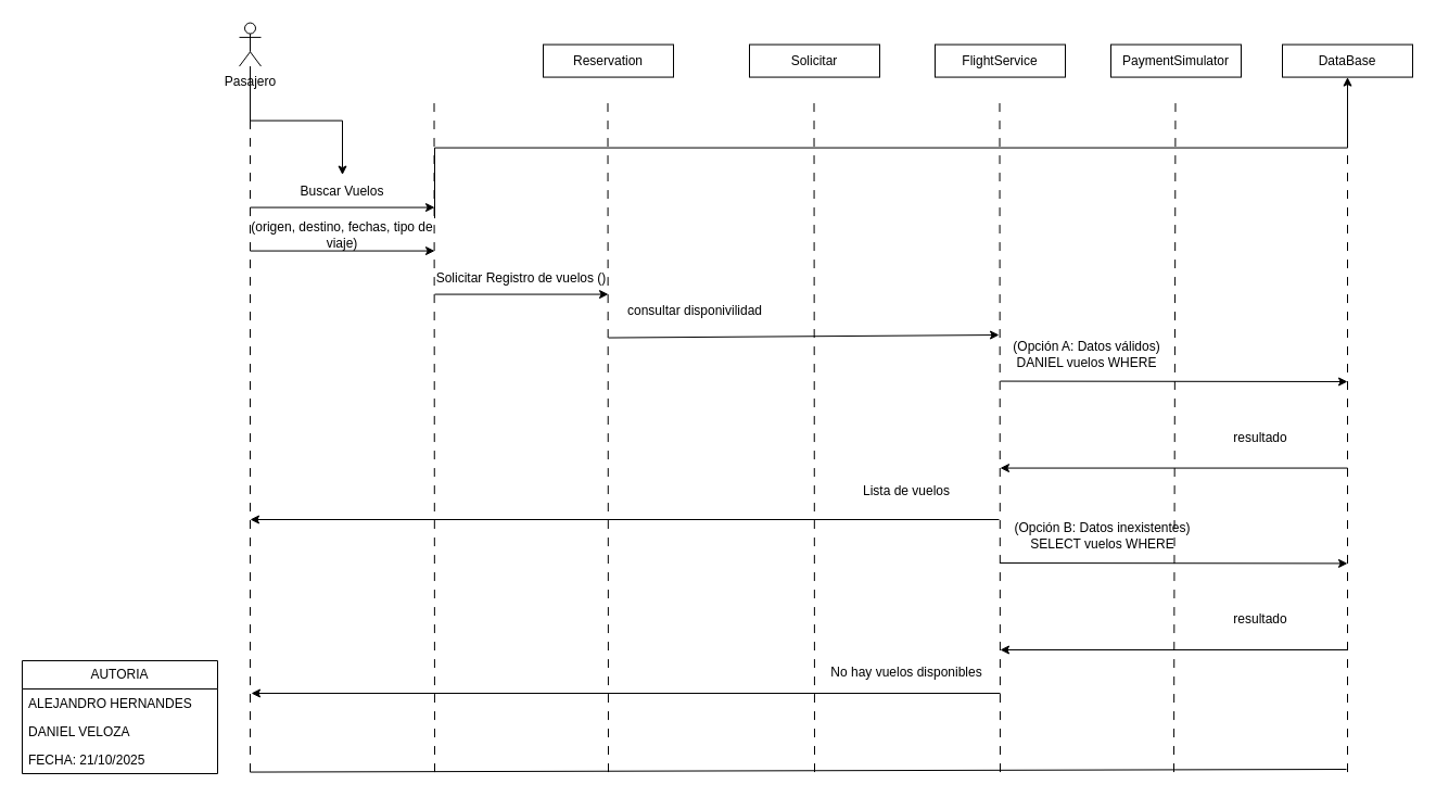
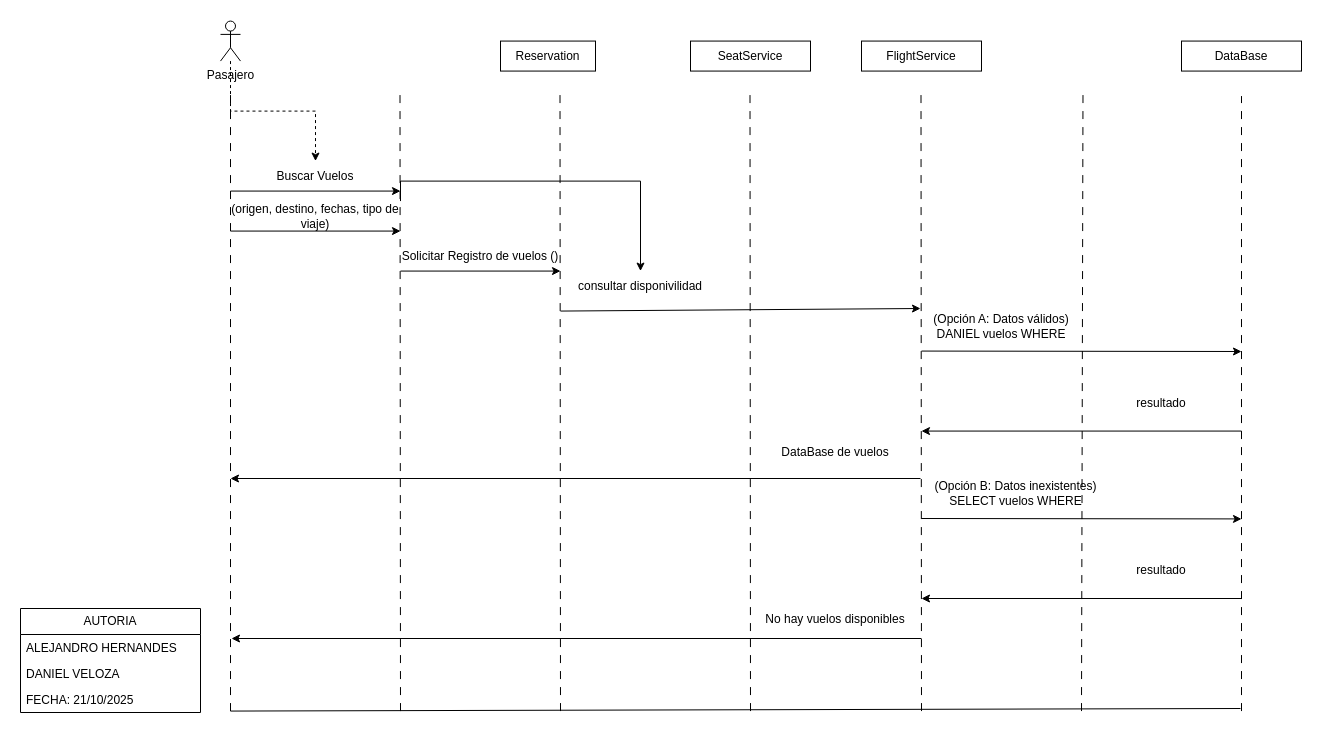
  <mxCell id="0" />
  <mxCell id="1" parent="0" />
  <mxCell id="2" value="AUTORIA" style="swimlane;fontStyle=0;childLayout=stackLayout;horizontal=1;startSize=26;fillColor=none;horizontalStack=0;resizeParent=1;resizeParentMax=0;resizeLast=0;collapsible=1;marginBottom=0;whiteSpace=wrap;html=1;" parent="1" vertex="1"><mxGeometry x="20" y="608" width="180" height="104" as="geometry" /></mxCell>
  <mxCell id="3" value="ALEJANDRO HERNANDES" style="text;strokeColor=none;fillColor=none;align=left;verticalAlign=top;spacingLeft=4;spacingRight=4;overflow=hidden;rotatable=0;points=[[0,0.5],[1,0.5]];portConstraint=eastwest;whiteSpace=wrap;html=1;" parent="2" vertex="1"><mxGeometry y="26" width="180" height="26" as="geometry" /></mxCell>
  <mxCell id="4" value="DANIEL VELOZA&amp;nbsp;" style="text;strokeColor=none;fillColor=none;align=left;verticalAlign=top;spacingLeft=4;spacingRight=4;overflow=hidden;rotatable=0;points=[[0,0.5],[1,0.5]];portConstraint=eastwest;whiteSpace=wrap;html=1;" parent="2" vertex="1"><mxGeometry y="52" width="180" height="26" as="geometry" /></mxCell>
  <mxCell id="5" value="FECHA: 21/10/2025" style="text;strokeColor=none;fillColor=none;align=left;verticalAlign=top;spacingLeft=4;spacingRight=4;overflow=hidden;rotatable=0;points=[[0,0.5],[1,0.5]];portConstraint=eastwest;whiteSpace=wrap;html=1;" parent="2" vertex="1"><mxGeometry y="78" width="180" height="26" as="geometry" /></mxCell>
- <mxCell id="6" value="" style="edgeStyle=orthogonalEdgeStyle;rounded=0;orthogonalLoop=1;jettySize=auto;html=1;" parent="1" source="7" target="12" edge="1"><mxGeometry relative="1" as="geometry" /></mxCell>
+ <mxCell id="6" value="" style="edgeStyle=orthogonalEdgeStyle;rounded=0;orthogonalLoop=1;jettySize=auto;html=1;dashed=1;" parent="1" source="7" target="12" edge="1"><mxGeometry relative="1" as="geometry" /></mxCell>
  <mxCell id="7" value="Pasajero" style="shape=umlActor;verticalLabelPosition=bottom;verticalAlign=top;html=1;outlineConnect=0;" parent="1" vertex="1"><mxGeometry x="220" y="20.57" width="20" height="40" as="geometry" /></mxCell>
- <mxCell id="8" value="Reservation" style="rounded=0;whiteSpace=wrap;html=1;" parent="1" vertex="1"><mxGeometry x="500" y="40.57" width="120" height="30" as="geometry" /></mxCell>
+ <mxCell id="8" value="Reservation" style="rounded=0;whiteSpace=wrap;html=1;" parent="1" vertex="1"><mxGeometry x="500" y="40.57" width="95" height="30" as="geometry" /></mxCell>
  <mxCell id="9" value="FlightService" style="rounded=0;whiteSpace=wrap;html=1;" parent="1" vertex="1"><mxGeometry x="861" y="40.57" width="120" height="30" as="geometry" /></mxCell>
- <mxCell id="10" value="PaymentSimulator" style="rounded=0;whiteSpace=wrap;html=1;" parent="1" vertex="1"><mxGeometry x="1023" y="40.57" width="120" height="30" as="geometry" /></mxCell>
  <mxCell id="11" value="" style="endArrow=classic;html=1;rounded=0;" parent="1" edge="1"><mxGeometry width="50" height="50" relative="1" as="geometry"><mxPoint x="230" y="190.57" as="sourcePoint" /><mxPoint x="400" y="190.57" as="targetPoint" /></mxGeometry></mxCell>
  <mxCell id="12" value="Buscar Vuelos" style="text;html=1;align=center;verticalAlign=middle;whiteSpace=wrap;rounded=0;" parent="1" vertex="1"><mxGeometry x="230" y="160.57" width="170" height="30" as="geometry" /></mxCell>
  <mxCell id="13" value="" style="endArrow=none;html=1;rounded=0;dashed=1;dashPattern=8 8;" parent="1" edge="1"><mxGeometry width="50" height="50" relative="1" as="geometry"><mxPoint x="230" y="710.57" as="sourcePoint" /><mxPoint x="230" y="90.57" as="targetPoint" /></mxGeometry></mxCell>
  <mxCell id="14" value="" style="endArrow=none;html=1;rounded=0;dashed=1;dashPattern=8 8;" parent="1" edge="1"><mxGeometry width="50" height="50" relative="1" as="geometry"><mxPoint x="400" y="710.57" as="sourcePoint" /><mxPoint x="399.5" y="90.57" as="targetPoint" /></mxGeometry></mxCell>
  <mxCell id="15" value="" style="endArrow=none;html=1;rounded=0;dashed=1;dashPattern=8 8;" parent="1" edge="1"><mxGeometry width="50" height="50" relative="1" as="geometry"><mxPoint x="560" y="710.57" as="sourcePoint" /><mxPoint x="559.5" y="90.57" as="targetPoint" /></mxGeometry></mxCell>
  <mxCell id="16" value="" style="endArrow=none;html=1;rounded=0;dashed=1;dashPattern=8 8;" parent="1" edge="1"><mxGeometry width="50" height="50" relative="1" as="geometry"><mxPoint x="921" y="710.57" as="sourcePoint" /><mxPoint x="920.5" y="90.57" as="targetPoint" /></mxGeometry></mxCell>
  <mxCell id="17" value="" style="endArrow=none;html=1;rounded=0;dashed=1;dashPattern=8 8;" parent="1" edge="1"><mxGeometry width="50" height="50" relative="1" as="geometry"><mxPoint x="1081" y="710.57" as="sourcePoint" /><mxPoint x="1082.5" y="90.57" as="targetPoint" /></mxGeometry></mxCell>
  <mxCell id="18" value="" style="endArrow=classic;html=1;rounded=0;" parent="1" edge="1"><mxGeometry width="50" height="50" relative="1" as="geometry"><mxPoint x="230" y="230.57" as="sourcePoint" /><mxPoint x="400" y="230.57" as="targetPoint" /></mxGeometry></mxCell>
- <mxCell id="19" style="edgeStyle=orthogonalEdgeStyle;rounded=0;orthogonalLoop=1;jettySize=auto;html=1;exitX=1;exitY=0;exitDx=0;exitDy=0;" parent="1" source="20" target="30" edge="1"><mxGeometry relative="1" as="geometry" /></mxCell>
+ <mxCell id="19" style="edgeStyle=orthogonalEdgeStyle;rounded=0;orthogonalLoop=1;jettySize=auto;html=1;exitX=1;exitY=0;exitDx=0;exitDy=0;entryX=0.5;entryY=0;entryDx=0;entryDy=0;" parent="1" source="20" target="27" edge="1"><mxGeometry relative="1" as="geometry" /></mxCell>
  <mxCell id="20" value="(origen, destino, fechas, tipo de viaje)" style="text;html=1;align=center;verticalAlign=middle;whiteSpace=wrap;rounded=0;" parent="1" vertex="1"><mxGeometry x="230" y="200.57" width="170" height="30" as="geometry" /></mxCell>
  <mxCell id="21" value="" style="endArrow=classic;html=1;rounded=0;" parent="1" edge="1"><mxGeometry width="50" height="50" relative="1" as="geometry"><mxPoint x="400" y="270.57" as="sourcePoint" /><mxPoint x="560" y="270.57" as="targetPoint" /></mxGeometry></mxCell>
  <mxCell id="22" value="Solicitar Registro de vuelos ()" style="text;html=1;align=center;verticalAlign=middle;whiteSpace=wrap;rounded=0;" parent="1" vertex="1"><mxGeometry x="400" y="240.57" width="160" height="30" as="geometry" /></mxCell>
  <mxCell id="23" value="" style="endArrow=classic;html=1;rounded=0;" parent="1" edge="1"><mxGeometry width="50" height="50" relative="1" as="geometry"><mxPoint x="560" y="310.57" as="sourcePoint" /><mxPoint x="920" y="308" as="targetPoint" /></mxGeometry></mxCell>
  <mxCell id="24" value="(Opción A: Datos válidos)&lt;div&gt;DANIEL vuelos WHERE&lt;/div&gt;" style="text;html=1;align=center;verticalAlign=middle;whiteSpace=wrap;rounded=0;" parent="1" vertex="1"><mxGeometry x="921" y="310.57" width="160" height="30" as="geometry" /></mxCell>
  <mxCell id="25" value="" style="endArrow=classic;html=1;rounded=0;" parent="1" edge="1"><mxGeometry width="50" height="50" relative="1" as="geometry"><mxPoint x="921" y="350.57" as="sourcePoint" /><mxPoint x="1241" y="351" as="targetPoint" /></mxGeometry></mxCell>
  <mxCell id="26" value="" style="endArrow=classic;html=1;rounded=0;" parent="1" edge="1"><mxGeometry width="50" height="50" relative="1" as="geometry"><mxPoint x="1241" y="430.57" as="sourcePoint" /><mxPoint x="921" y="430.57" as="targetPoint" /></mxGeometry></mxCell>
  <mxCell id="27" value="consultar disponivilidad" style="text;html=1;align=center;verticalAlign=middle;whiteSpace=wrap;rounded=0;" parent="1" vertex="1"><mxGeometry x="560" y="270.57" width="160" height="30" as="geometry" /></mxCell>
  <mxCell id="28" value="" style="endArrow=none;html=1;rounded=0;dashed=1;dashPattern=8 8;" parent="1" edge="1"><mxGeometry width="50" height="50" relative="1" as="geometry"><mxPoint x="1241" y="710.57" as="sourcePoint" /><mxPoint x="1241" y="95.57" as="targetPoint" /></mxGeometry></mxCell>
  <mxCell id="29" value="" style="endArrow=none;html=1;rounded=0;" parent="1" edge="1"><mxGeometry width="50" height="50" relative="1" as="geometry"><mxPoint x="230" y="710.57" as="sourcePoint" /><mxPoint x="1240" y="708" as="targetPoint" /></mxGeometry></mxCell>
  <mxCell id="30" value="DataBase" style="rounded=0;whiteSpace=wrap;html=1;" parent="1" vertex="1"><mxGeometry x="1181" y="40.57" width="120" height="30" as="geometry" /></mxCell>
  <mxCell id="31" value="resultado" style="text;html=1;align=center;verticalAlign=middle;whiteSpace=wrap;rounded=0;" parent="1" vertex="1"><mxGeometry x="1081" y="388" width="160" height="30" as="geometry" /></mxCell>
  <mxCell id="32" value="" style="endArrow=classic;html=1;rounded=0;" parent="1" edge="1"><mxGeometry width="50" height="50" relative="1" as="geometry"><mxPoint x="920" y="478" as="sourcePoint" /><mxPoint x="230" y="478" as="targetPoint" /></mxGeometry></mxCell>
- <mxCell id="33" value="&lt;div style=&quot;&quot;&gt;&lt;span style=&quot;background-color: transparent; color: light-dark(rgb(0, 0, 0), rgb(255, 255, 255));&quot;&gt;Lista de vuelos&lt;/span&gt;&lt;/div&gt;" style="text;whiteSpace=wrap;html=1;align=center;" parent="1" vertex="1"><mxGeometry x="740" y="438" width="190" height="40" as="geometry" /></mxCell>
- <mxCell id="34" value="Solicitar" style="rounded=0;whiteSpace=wrap;html=1;" vertex="1" parent="1"><mxGeometry x="690" y="40.57" width="120" height="30" as="geometry" /></mxCell>
+ <mxCell id="33" value="&lt;div style=&quot;&quot;&gt;&lt;span style=&quot;background-color: transparent; color: light-dark(rgb(0, 0, 0), rgb(255, 255, 255));&quot;&gt;DataBase de vuelos&lt;/span&gt;&lt;/div&gt;" style="text;whiteSpace=wrap;html=1;align=center;" parent="1" vertex="1"><mxGeometry x="740" y="438" width="190" height="40" as="geometry" /></mxCell>
+ <mxCell id="34" value="SeatService" style="rounded=0;whiteSpace=wrap;html=1;" vertex="1" parent="1"><mxGeometry x="690" y="40.57" width="120" height="30" as="geometry" /></mxCell>
  <mxCell id="35" value="" style="endArrow=none;html=1;rounded=0;dashed=1;dashPattern=8 8;" edge="1" parent="1"><mxGeometry width="50" height="50" relative="1" as="geometry"><mxPoint x="750" y="710.57" as="sourcePoint" /><mxPoint x="749.5" y="90.57" as="targetPoint" /></mxGeometry></mxCell>
  <mxCell id="36" value="(Opción B: Datos inexistentes)&lt;div&gt;SELECT vuelos WHERE&lt;/div&gt;" style="text;html=1;align=center;verticalAlign=middle;whiteSpace=wrap;rounded=0;" vertex="1" parent="1"><mxGeometry x="921" y="478" width="189" height="30" as="geometry" /></mxCell>
  <mxCell id="37" value="" style="endArrow=classic;html=1;rounded=0;" edge="1" parent="1"><mxGeometry width="50" height="50" relative="1" as="geometry"><mxPoint x="921" y="518" as="sourcePoint" /><mxPoint x="1241" y="518.43" as="targetPoint" /></mxGeometry></mxCell>
  <mxCell id="38" value="" style="endArrow=classic;html=1;rounded=0;" edge="1" parent="1"><mxGeometry width="50" height="50" relative="1" as="geometry"><mxPoint x="1241" y="598" as="sourcePoint" /><mxPoint x="921" y="598" as="targetPoint" /></mxGeometry></mxCell>
  <mxCell id="39" value="resultado" style="text;html=1;align=center;verticalAlign=middle;whiteSpace=wrap;rounded=0;" vertex="1" parent="1"><mxGeometry x="1081" y="555.43" width="160" height="30" as="geometry" /></mxCell>
  <mxCell id="40" value="&lt;div style=&quot;&quot;&gt;No hay vuelos disponibles&lt;/div&gt;" style="text;whiteSpace=wrap;html=1;align=center;" vertex="1" parent="1"><mxGeometry x="740" y="605.43" width="190" height="40" as="geometry" /></mxCell>
  <mxCell id="41" value="" style="endArrow=classic;html=1;rounded=0;" edge="1" parent="1"><mxGeometry width="50" height="50" relative="1" as="geometry"><mxPoint x="921" y="638" as="sourcePoint" /><mxPoint x="231" y="638" as="targetPoint" /></mxGeometry></mxCell>
